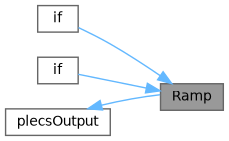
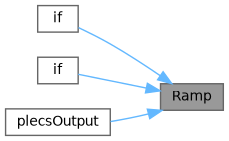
  digraph {
    rankdir=RL
    node [color=grey40 fillcolor=white fontname=Helvetica fontsize=10 shape=box style=filled]
    edge [color=steelblue1 dir=back fontname=Helvetica fontsize=10 labelfontname=Helvetica labelfontsize=10 style=solid]
    n1 [color=gray40 fillcolor=grey60 fontcolor=black height=0.2 label=Ramp width=0.4]
    n2 [height=0.2 label=if width=0.4]
    n3 [height=0.2 label=if width=0.4]
    n4 [height=0.2 label=plecsOutput width=0.4]
    n1 -> n2
    n1 -> n3
-   n4 -> n1
+   n1 -> n4
  }
